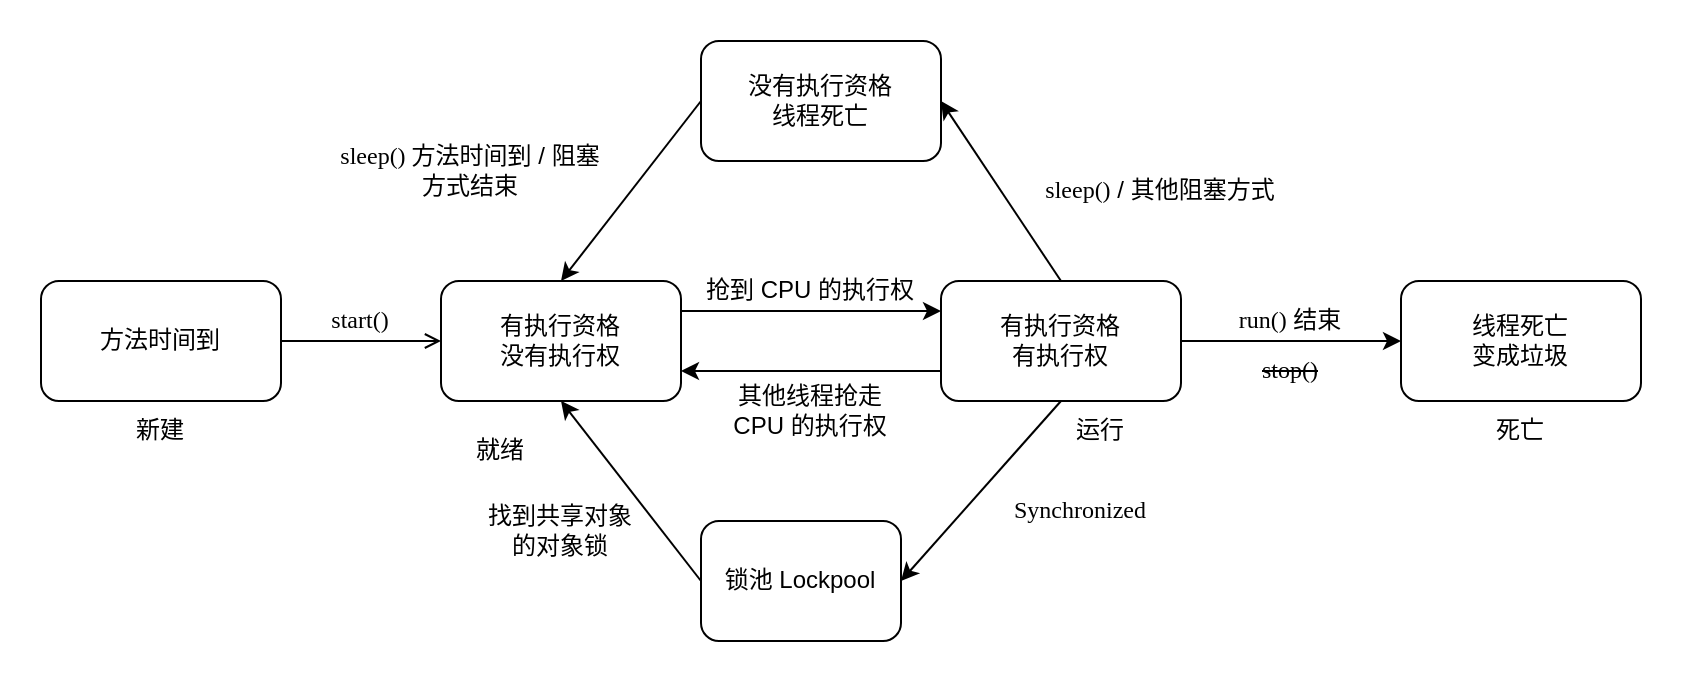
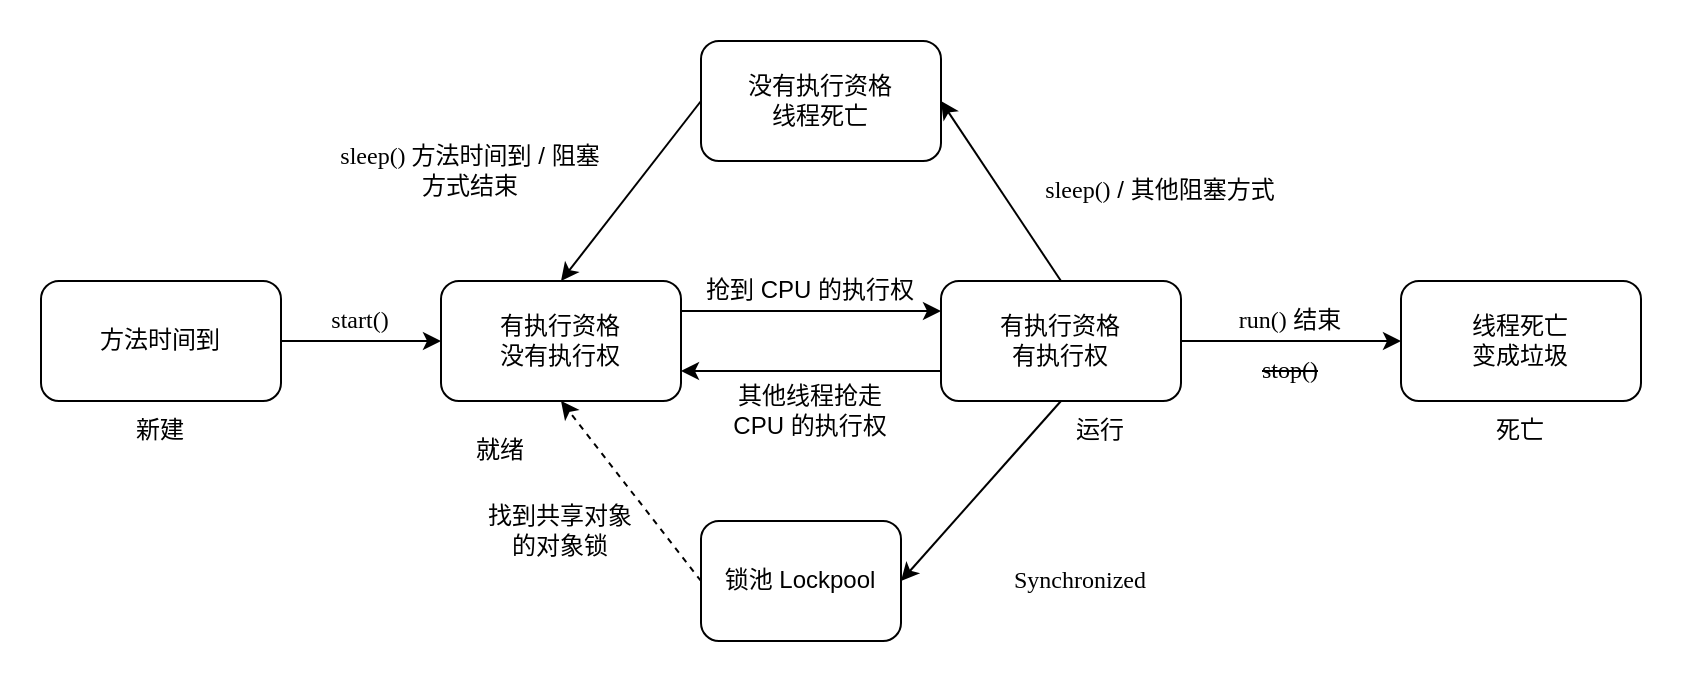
  <mxCell id="0" />
  <mxCell id="1" parent="0" />
- <mxCell id="2" style="edgeStyle=orthogonalEdgeStyle;rounded=0;orthogonalLoop=1;jettySize=auto;html=1;exitX=1;exitY=0.5;exitDx=0;exitDy=0;endArrow=open;" edge="1" parent="1" source="3" target="6"><mxGeometry relative="1" as="geometry" /></mxCell>
+ <mxCell id="2" style="edgeStyle=orthogonalEdgeStyle;rounded=0;orthogonalLoop=1;jettySize=auto;html=1;exitX=1;exitY=0.5;exitDx=0;exitDy=0;" edge="1" parent="1" source="3" target="6"><mxGeometry relative="1" as="geometry" /></mxCell>
  <mxCell id="3" value="方法时间到" style="rounded=1;whiteSpace=wrap;html=1;fillColor=none;" vertex="1" parent="1"><mxGeometry x="20" y="140" width="120" height="60" as="geometry" /></mxCell>
  <mxCell id="4" value="新建" style="text;html=1;strokeColor=none;fillColor=none;align=center;verticalAlign=middle;whiteSpace=wrap;rounded=0;" vertex="1" parent="1"><mxGeometry x="50" y="200" width="60" height="30" as="geometry" /></mxCell>
  <mxCell id="5" style="edgeStyle=orthogonalEdgeStyle;rounded=0;orthogonalLoop=1;jettySize=auto;html=1;exitX=1;exitY=0.25;exitDx=0;exitDy=0;entryX=0;entryY=0.25;entryDx=0;entryDy=0;" edge="1" parent="1" source="6" target="12"><mxGeometry relative="1" as="geometry" /></mxCell>
  <mxCell id="6" value="有执行资格&lt;br&gt;没有执行权" style="rounded=1;whiteSpace=wrap;html=1;fillColor=none;" vertex="1" parent="1"><mxGeometry x="220" y="140" width="120" height="60" as="geometry" /></mxCell>
  <mxCell id="7" value="就绪" style="text;html=1;strokeColor=none;fillColor=none;align=center;verticalAlign=middle;whiteSpace=wrap;rounded=0;" vertex="1" parent="1"><mxGeometry x="220" y="210" width="60" height="30" as="geometry" /></mxCell>
  <mxCell id="8" value="&lt;font face=&quot;Lucida Console&quot;&gt;start()&lt;/font&gt;" style="text;html=1;strokeColor=none;fillColor=none;align=center;verticalAlign=middle;whiteSpace=wrap;rounded=0;" vertex="1" parent="1"><mxGeometry x="150" y="150" width="60" height="20" as="geometry" /></mxCell>
  <mxCell id="9" style="edgeStyle=orthogonalEdgeStyle;rounded=0;orthogonalLoop=1;jettySize=auto;html=1;exitX=0;exitY=0.75;exitDx=0;exitDy=0;entryX=1;entryY=0.75;entryDx=0;entryDy=0;" edge="1" parent="1" source="12" target="6"><mxGeometry relative="1" as="geometry" /></mxCell>
  <mxCell id="10" style="rounded=0;orthogonalLoop=1;jettySize=auto;html=1;exitX=0.5;exitY=0;exitDx=0;exitDy=0;entryX=1;entryY=0.5;entryDx=0;entryDy=0;" edge="1" parent="1" source="12" target="18"><mxGeometry relative="1" as="geometry" /></mxCell>
  <mxCell id="11" style="edgeStyle=orthogonalEdgeStyle;rounded=0;orthogonalLoop=1;jettySize=auto;html=1;exitX=1;exitY=0.5;exitDx=0;exitDy=0;" edge="1" parent="1" source="12" target="19"><mxGeometry relative="1" as="geometry" /></mxCell>
  <mxCell id="12" value="有执行资格&lt;br&gt;有执行权" style="rounded=1;whiteSpace=wrap;html=1;fillColor=none;" vertex="1" parent="1"><mxGeometry x="470" y="140" width="120" height="60" as="geometry" /></mxCell>
  <mxCell id="13" style="rounded=0;orthogonalLoop=1;jettySize=auto;html=1;exitX=0.5;exitY=1;exitDx=0;exitDy=0;entryX=1;entryY=0.5;entryDx=0;entryDy=0;" edge="1" parent="1" source="12" target="26"><mxGeometry relative="1" as="geometry" /></mxCell>
  <mxCell id="14" value="运行" style="text;html=1;strokeColor=none;fillColor=none;align=center;verticalAlign=middle;whiteSpace=wrap;rounded=0;" vertex="1" parent="1"><mxGeometry x="520" y="200" width="60" height="30" as="geometry" /></mxCell>
  <mxCell id="15" value="其他线程抢走 CPU 的执行权" style="text;html=1;strokeColor=none;fillColor=none;align=center;verticalAlign=middle;whiteSpace=wrap;rounded=0;" vertex="1" parent="1"><mxGeometry x="360" y="190" width="90" height="30" as="geometry" /></mxCell>
  <mxCell id="16" value="抢到 CPU 的执行权" style="text;html=1;strokeColor=none;fillColor=none;align=center;verticalAlign=middle;whiteSpace=wrap;rounded=0;" vertex="1" parent="1"><mxGeometry x="350" y="130" width="110" height="30" as="geometry" /></mxCell>
  <mxCell id="17" style="rounded=0;orthogonalLoop=1;jettySize=auto;html=1;exitX=0;exitY=0.5;exitDx=0;exitDy=0;entryX=0.5;entryY=0;entryDx=0;entryDy=0;" edge="1" parent="1" source="18" target="6"><mxGeometry relative="1" as="geometry" /></mxCell>
  <mxCell id="18" value="没有执行资格&lt;br&gt;线程死亡" style="rounded=1;whiteSpace=wrap;html=1;fillColor=none;" vertex="1" parent="1"><mxGeometry x="350" y="20" width="120" height="60" as="geometry" /></mxCell>
  <mxCell id="19" value="线程死亡&lt;br&gt;变成垃圾" style="rounded=1;whiteSpace=wrap;html=1;fillColor=none;" vertex="1" parent="1"><mxGeometry x="700" y="140" width="120" height="60" as="geometry" /></mxCell>
  <mxCell id="20" value="死亡" style="text;html=1;strokeColor=none;fillColor=none;align=center;verticalAlign=middle;whiteSpace=wrap;rounded=0;" vertex="1" parent="1"><mxGeometry x="730" y="200" width="60" height="30" as="geometry" /></mxCell>
  <mxCell id="21" value="&lt;font face=&quot;Lucida Console&quot;&gt;run()&lt;/font&gt; 结束" style="text;html=1;strokeColor=none;fillColor=none;align=center;verticalAlign=middle;whiteSpace=wrap;rounded=0;" vertex="1" parent="1"><mxGeometry x="610" y="145" width="70" height="30" as="geometry" /></mxCell>
  <mxCell id="22" value="&lt;font face=&quot;Lucida Console&quot;&gt;&lt;strike&gt;stop()&lt;/strike&gt;&lt;/font&gt;" style="text;html=1;strokeColor=none;fillColor=none;align=center;verticalAlign=middle;whiteSpace=wrap;rounded=0;" vertex="1" parent="1"><mxGeometry x="610" y="170" width="70" height="30" as="geometry" /></mxCell>
  <mxCell id="23" value="&lt;font face=&quot;Lucida Console&quot;&gt;sleep()&lt;/font&gt; / 其他阻塞方式" style="text;html=1;strokeColor=none;fillColor=none;align=center;verticalAlign=middle;whiteSpace=wrap;rounded=0;" vertex="1" parent="1"><mxGeometry x="510" y="80" width="140" height="30" as="geometry" /></mxCell>
  <mxCell id="24" value="&lt;font face=&quot;Lucida Console&quot;&gt;sleep() 方法时间到&lt;/font&gt; / 阻塞方式结束" style="text;html=1;strokeColor=none;fillColor=none;align=center;verticalAlign=middle;whiteSpace=wrap;rounded=0;" vertex="1" parent="1"><mxGeometry x="165" y="70" width="140" height="30" as="geometry" /></mxCell>
- <mxCell id="25" style="rounded=0;orthogonalLoop=1;jettySize=auto;html=1;exitX=0;exitY=0.5;exitDx=0;exitDy=0;entryX=0.5;entryY=1;entryDx=0;entryDy=0;" edge="1" parent="1" source="26" target="6"><mxGeometry relative="1" as="geometry" /></mxCell>
+ <mxCell id="25" style="rounded=0;orthogonalLoop=1;jettySize=auto;html=1;exitX=0;exitY=0.5;exitDx=0;exitDy=0;entryX=0.5;entryY=1;entryDx=0;entryDy=0;dashed=1;" edge="1" parent="1" source="26" target="6"><mxGeometry relative="1" as="geometry" /></mxCell>
  <mxCell id="26" value="锁池 Lockpool" style="rounded=1;whiteSpace=wrap;html=1;fillColor=none;" vertex="1" parent="1"><mxGeometry x="350" y="260" width="100" height="60" as="geometry" /></mxCell>
- <mxCell id="27" value="&lt;font face=&quot;Lucida Console&quot;&gt;Synchronized&lt;/font&gt;" style="text;html=1;strokeColor=none;fillColor=none;align=center;verticalAlign=middle;whiteSpace=wrap;rounded=0;" vertex="1" parent="1"><mxGeometry x="490" y="240" width="100" height="30" as="geometry" /></mxCell>
+ <mxCell id="27" value="&lt;font face=&quot;Lucida Console&quot;&gt;Synchronized&lt;/font&gt;" style="text;html=1;strokeColor=none;fillColor=none;align=center;verticalAlign=middle;whiteSpace=wrap;rounded=0;" vertex="1" parent="1"><mxGeometry x="490" y="275" width="100" height="30" as="geometry" /></mxCell>
  <mxCell id="28" value="找到共享对象的对象锁" style="text;html=1;strokeColor=none;fillColor=none;align=center;verticalAlign=middle;whiteSpace=wrap;rounded=0;" vertex="1" parent="1"><mxGeometry x="240" y="250" width="80" height="30" as="geometry" /></mxCell>
